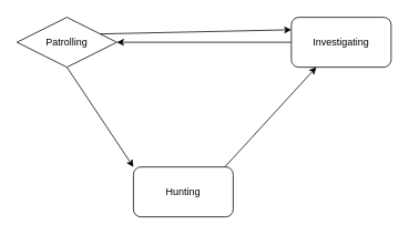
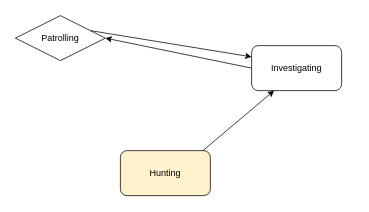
  <mxCell id="0" />
  <mxCell id="1" parent="0" />
  <mxCell id="2" value="Patrolling" style="rhombus;whiteSpace=wrap;html=1;" vertex="1" parent="1"><mxGeometry x="20" y="20" width="120" height="60" as="geometry" /></mxCell>
- <mxCell id="3" value="Investigating" style="rounded=1;whiteSpace=wrap;html=1;" vertex="1" parent="1"><mxGeometry x="350" y="20" width="120" height="60" as="geometry" /></mxCell>
- <mxCell id="4" value="Hunting" style="rounded=1;whiteSpace=wrap;html=1;" vertex="1" parent="1"><mxGeometry x="160" y="200" width="120" height="60" as="geometry" /></mxCell>
+ <mxCell id="3" value="Investigating" style="rounded=1;whiteSpace=wrap;html=1;" vertex="1" parent="1"><mxGeometry x="335" y="60" width="120" height="60" as="geometry" /></mxCell>
+ <mxCell id="4" value="Hunting" style="rounded=1;whiteSpace=wrap;html=1;fillColor=#fff2cc;" vertex="1" parent="1"><mxGeometry x="160" y="200" width="120" height="60" as="geometry" /></mxCell>
  <mxCell id="5" value="" style="endArrow=classic;html=1;rounded=0;entryX=0.25;entryY=1;entryDx=0;entryDy=0;" edge="1" parent="1" target="3"><mxGeometry width="50" height="50" relative="1" as="geometry"><mxPoint x="270" y="200" as="sourcePoint" /><mxPoint x="350" y="120" as="targetPoint" /></mxGeometry></mxCell>
  <mxCell id="6" value="" style="endArrow=classic;html=1;rounded=0;exitX=0;exitY=0.5;exitDx=0;exitDy=0;entryX=1;entryY=0.5;entryDx=0;entryDy=0;" edge="1" parent="1" source="3" target="2"><mxGeometry width="50" height="50" relative="1" as="geometry"><mxPoint x="300" y="170" as="sourcePoint" /><mxPoint x="350" y="120" as="targetPoint" /></mxGeometry></mxCell>
  <mxCell id="7" value="" style="endArrow=classic;html=1;rounded=0;exitX=1;exitY=0.25;exitDx=0;exitDy=0;entryX=0;entryY=0.25;entryDx=0;entryDy=0;" edge="1" parent="1" source="2" target="3"><mxGeometry width="50" height="50" relative="1" as="geometry"><mxPoint x="300" y="170" as="sourcePoint" /><mxPoint x="350" y="120" as="targetPoint" /></mxGeometry></mxCell>
- <mxCell id="8" value="" style="endArrow=classic;html=1;rounded=0;exitX=0.5;exitY=1;exitDx=0;exitDy=0;entryX=0;entryY=0;entryDx=0;entryDy=0;" edge="1" parent="1" source="2" target="4"><mxGeometry width="50" height="50" relative="1" as="geometry"><mxPoint x="300" y="170" as="sourcePoint" /><mxPoint x="350" y="120" as="targetPoint" /></mxGeometry></mxCell>
